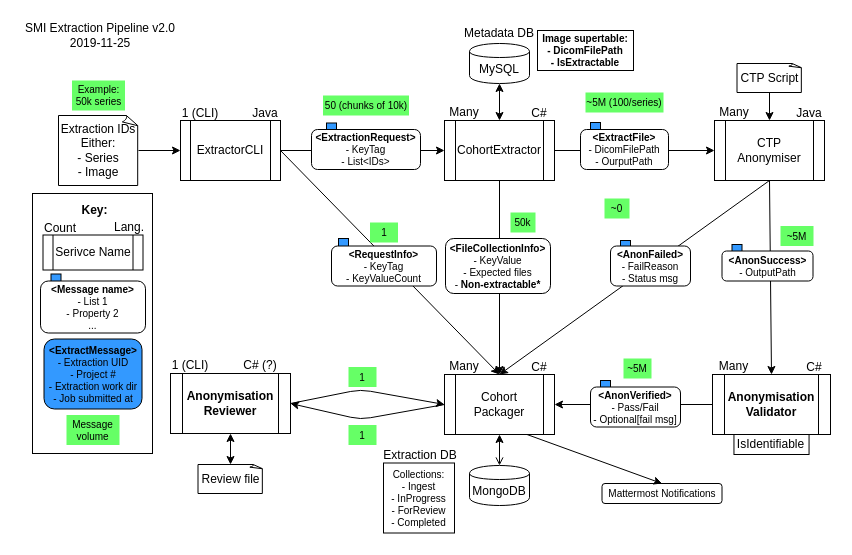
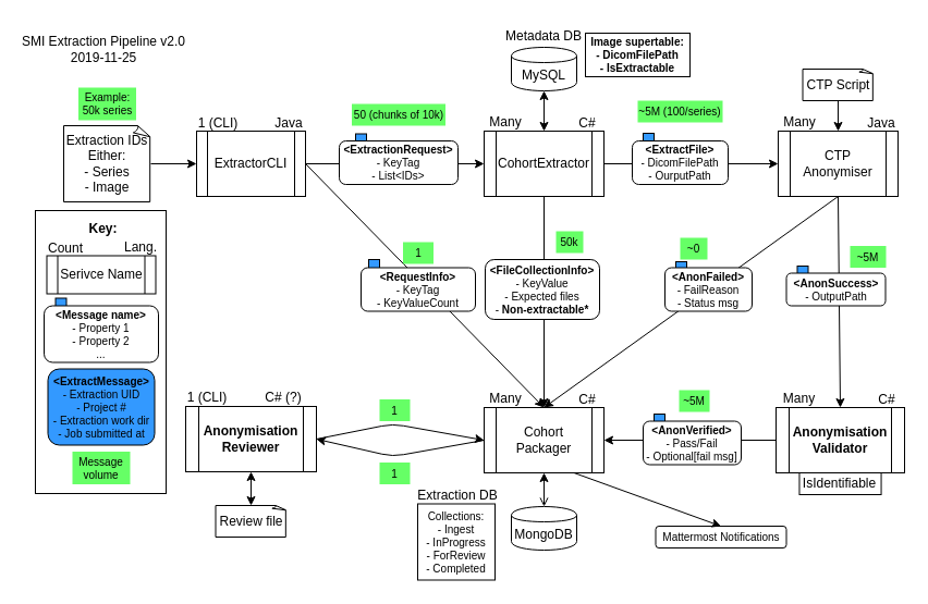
  <mxCell id="0" />
  <mxCell id="1" parent="0" />
  <mxCell id="2" value="" style="rounded=0;whiteSpace=wrap;html=1;fillColor=#3399FF;fontSize=10;" vertex="1" parent="1"><mxGeometry x="600" y="380" width="10" height="20" as="geometry" /></mxCell>
  <mxCell id="3" value="" style="rounded=0;whiteSpace=wrap;html=1;fillColor=#3399FF;fontSize=10;" vertex="1" parent="1"><mxGeometry x="731.5" y="244" width="10" height="20" as="geometry" /></mxCell>
  <mxCell id="4" value="" style="rounded=0;whiteSpace=wrap;html=1;fillColor=#3399FF;fontSize=10;" vertex="1" parent="1"><mxGeometry x="620" y="240" width="10" height="20" as="geometry" /></mxCell>
  <mxCell id="5" value="" style="rounded=0;whiteSpace=wrap;html=1;fillColor=#3399FF;fontSize=10;" vertex="1" parent="1"><mxGeometry x="338" y="238" width="10" height="20" as="geometry" /></mxCell>
  <mxCell id="6" value="" style="rounded=0;whiteSpace=wrap;html=1;fillColor=#3399FF;fontSize=10;" vertex="1" parent="1"><mxGeometry x="590" y="122" width="10" height="20" as="geometry" /></mxCell>
  <mxCell id="7" value="" style="rounded=0;whiteSpace=wrap;html=1;fillColor=#3399FF;fontSize=10;" vertex="1" parent="1"><mxGeometry x="326" y="122.5" width="10" height="20" as="geometry" /></mxCell>
- <mxCell id="8" value="SMI Extraction Pipeline v2.0&lt;br&gt;2019-11-25" style="text;html=1;strokeColor=none;fillColor=none;align=center;verticalAlign=middle;whiteSpace=wrap;rounded=0;" vertex="1" parent="1"><mxGeometry y="20" width="160" height="30" as="geometry" x="20" /></mxCell>
+ <mxCell id="8" value="SMI Extraction Pipeline v2.0&lt;br&gt;2019-11-25" style="text;html=1;strokeColor=none;fillColor=none;align=center;verticalAlign=middle;whiteSpace=wrap;rounded=0;" vertex="1" parent="1"><mxGeometry x="15" y="30" width="160" height="30" as="geometry" /></mxCell>
  <mxCell id="9" value="Extraction IDs&lt;br&gt;Either:&lt;br&gt;- Series&lt;br&gt;- Image" style="whiteSpace=wrap;html=1;shape=mxgraph.basic.document" vertex="1" parent="1"><mxGeometry x="58" y="115" width="80" height="70" as="geometry" /></mxCell>
  <mxCell id="10" value="" style="group" vertex="1" connectable="0" parent="1"><mxGeometry x="714" y="105" width="110" height="75" as="geometry" /></mxCell>
  <mxCell id="11" value="" style="group" vertex="1" connectable="0" parent="10"><mxGeometry width="110" height="75" as="geometry" /></mxCell>
  <mxCell id="12" value="CTP Anonymiser" style="shape=process;whiteSpace=wrap;html=1;backgroundOutline=1;" vertex="1" parent="11"><mxGeometry y="15" width="110" height="60" as="geometry" /></mxCell>
  <mxCell id="13" value="Java" style="text;html=1;strokeColor=none;fillColor=none;align=center;verticalAlign=middle;whiteSpace=wrap;rounded=0;" vertex="1" parent="11"><mxGeometry x="80" width="30" height="15" as="geometry" /></mxCell>
  <mxCell id="14" value="Many" style="text;html=1;strokeColor=none;fillColor=none;align=center;verticalAlign=middle;whiteSpace=wrap;rounded=0;" vertex="1" parent="11"><mxGeometry y="0.5" width="40" height="13" as="geometry" /></mxCell>
  <mxCell id="15" value="" style="group" vertex="1" connectable="0" parent="1"><mxGeometry x="180" y="105" width="100" height="75" as="geometry" /></mxCell>
  <mxCell id="16" value="" style="group" vertex="1" connectable="0" parent="15"><mxGeometry width="100" height="75" as="geometry" /></mxCell>
  <mxCell id="17" value="ExtractorCLI" style="shape=process;whiteSpace=wrap;html=1;backgroundOutline=1;" vertex="1" parent="16"><mxGeometry y="15" width="100" height="60" as="geometry" /></mxCell>
  <mxCell id="18" value="Java" style="text;html=1;strokeColor=none;fillColor=none;align=center;verticalAlign=middle;whiteSpace=wrap;rounded=0;" vertex="1" parent="16"><mxGeometry x="70" width="30" height="15" as="geometry" /></mxCell>
  <mxCell id="19" value="1 (CLI)" style="text;html=1;strokeColor=none;fillColor=none;align=center;verticalAlign=middle;whiteSpace=wrap;rounded=0;" vertex="1" parent="16"><mxGeometry y="2.5" width="40" height="10" as="geometry" /></mxCell>
  <mxCell id="20" value="" style="group" vertex="1" connectable="0" parent="1"><mxGeometry x="170" y="358" width="120" height="75" as="geometry" /></mxCell>
  <mxCell id="21" value="" style="group;fontStyle=4" vertex="1" connectable="0" parent="20"><mxGeometry width="120" height="75" as="geometry" /></mxCell>
  <mxCell id="22" value="" style="group" vertex="1" connectable="0" parent="21"><mxGeometry width="120" height="75" as="geometry" /></mxCell>
  <mxCell id="23" value="&lt;b&gt;Anonymisation&lt;br&gt;Reviewer&lt;/b&gt;" style="shape=process;whiteSpace=wrap;html=1;backgroundOutline=1;" vertex="1" parent="22"><mxGeometry y="15" width="120" height="60" as="geometry" /></mxCell>
  <mxCell id="24" value="C# (?)" style="text;html=1;strokeColor=none;fillColor=none;align=center;verticalAlign=middle;whiteSpace=wrap;rounded=0;" vertex="1" parent="22"><mxGeometry x="70" y="-1" width="40" height="15" as="geometry" /></mxCell>
  <mxCell id="25" value="1 (CLI)" style="text;html=1;strokeColor=none;fillColor=none;align=center;verticalAlign=middle;whiteSpace=wrap;rounded=0;" vertex="1" parent="22"><mxGeometry y="0.5" width="40" height="13" as="geometry" /></mxCell>
  <mxCell id="26" value="" style="group" vertex="1" connectable="0" parent="1"><mxGeometry x="444" y="359" width="110" height="75" as="geometry" /></mxCell>
  <mxCell id="27" value="" style="group" vertex="1" connectable="0" parent="26"><mxGeometry width="110" height="75" as="geometry" /></mxCell>
  <mxCell id="28" value="" style="group" vertex="1" connectable="0" parent="27"><mxGeometry width="110" height="75" as="geometry" /></mxCell>
  <mxCell id="29" value="Cohort Packager" style="shape=process;whiteSpace=wrap;html=1;backgroundOutline=1;" vertex="1" parent="28"><mxGeometry y="15" width="110" height="60" as="geometry" /></mxCell>
  <mxCell id="30" value="C#" style="text;html=1;strokeColor=none;fillColor=none;align=center;verticalAlign=middle;whiteSpace=wrap;rounded=0;" vertex="1" parent="28"><mxGeometry x="80" width="30" height="15" as="geometry" /></mxCell>
  <mxCell id="31" value="Many" style="text;html=1;strokeColor=none;fillColor=none;align=center;verticalAlign=middle;whiteSpace=wrap;rounded=0;" vertex="1" parent="28"><mxGeometry y="0.5" width="40" height="13" as="geometry" /></mxCell>
  <mxCell id="32" value="" style="group" vertex="1" connectable="0" parent="1"><mxGeometry x="459" y="23" width="80" height="60" as="geometry" /></mxCell>
  <mxCell id="33" value="" style="group" vertex="1" connectable="0" parent="32"><mxGeometry width="80" height="60" as="geometry" /></mxCell>
  <mxCell id="34" value="MySQL" style="shape=cylinder;whiteSpace=wrap;html=1;boundedLbl=1;backgroundOutline=1;" vertex="1" parent="33"><mxGeometry x="10" y="20" width="60" height="40" as="geometry" /></mxCell>
  <mxCell id="35" value="Metadata DB" style="text;html=1;strokeColor=none;fillColor=none;align=center;verticalAlign=middle;whiteSpace=wrap;rounded=0;" vertex="1" parent="33"><mxGeometry width="80" height="20" as="geometry" /></mxCell>
  <mxCell id="36" value="" style="group" vertex="1" connectable="0" parent="1"><mxGeometry x="444" y="105" width="110" height="75" as="geometry" /></mxCell>
  <mxCell id="37" value="" style="group" vertex="1" connectable="0" parent="36"><mxGeometry width="110" height="75" as="geometry" /></mxCell>
  <mxCell id="38" value="" style="group" vertex="1" connectable="0" parent="37"><mxGeometry width="110" height="75" as="geometry" /></mxCell>
  <mxCell id="39" value="CohortExtractor" style="shape=process;whiteSpace=wrap;html=1;backgroundOutline=1;" vertex="1" parent="38"><mxGeometry y="15" width="110" height="60" as="geometry" /></mxCell>
  <mxCell id="40" value="C#" style="text;html=1;strokeColor=none;fillColor=none;align=center;verticalAlign=middle;whiteSpace=wrap;rounded=0;" vertex="1" parent="38"><mxGeometry x="80" width="30" height="15" as="geometry" /></mxCell>
  <mxCell id="41" value="Many" style="text;html=1;strokeColor=none;fillColor=none;align=center;verticalAlign=middle;whiteSpace=wrap;rounded=0;" vertex="1" parent="38"><mxGeometry y="0.5" width="40" height="13" as="geometry" /></mxCell>
  <mxCell id="42" value="CTP Script" style="whiteSpace=wrap;html=1;shape=mxgraph.basic.document" vertex="1" parent="1"><mxGeometry x="736.5" y="63" width="65" height="29" as="geometry" /></mxCell>
  <mxCell id="43" value="" style="group" vertex="1" connectable="0" parent="1"><mxGeometry x="712" y="359" width="118" height="95" as="geometry" /></mxCell>
  <mxCell id="44" value="" style="group" vertex="1" connectable="0" parent="43"><mxGeometry width="118" height="75" as="geometry" /></mxCell>
  <mxCell id="45" value="" style="group" vertex="1" connectable="0" parent="44"><mxGeometry width="118" height="75" as="geometry" /></mxCell>
  <mxCell id="46" value="" style="group" vertex="1" connectable="0" parent="45"><mxGeometry width="118" height="75" as="geometry" /></mxCell>
  <mxCell id="47" value="&lt;b&gt;Anonymisation&lt;br&gt;Validator&lt;/b&gt;" style="shape=process;whiteSpace=wrap;html=1;backgroundOutline=1;" vertex="1" parent="46"><mxGeometry y="15" width="118" height="60" as="geometry" /></mxCell>
  <mxCell id="48" value="C#" style="text;html=1;strokeColor=none;fillColor=none;align=center;verticalAlign=middle;whiteSpace=wrap;rounded=0;" vertex="1" parent="46"><mxGeometry x="85.818" width="32.182" height="15" as="geometry" /></mxCell>
  <mxCell id="49" value="Many" style="text;html=1;strokeColor=none;fillColor=none;align=center;verticalAlign=middle;whiteSpace=wrap;rounded=0;" vertex="1" parent="46"><mxGeometry y="0.5" width="42.909" height="13" as="geometry" /></mxCell>
  <mxCell id="50" value="IsIdentifiable" style="rounded=0;whiteSpace=wrap;html=1;" vertex="1" parent="43"><mxGeometry x="21.455" y="75" width="75.091" height="20" as="geometry" /></mxCell>
  <mxCell id="51" value="" style="group" vertex="1" connectable="0" parent="1"><mxGeometry x="459" y="439" width="80" height="80" as="geometry" /></mxCell>
  <mxCell id="52" value="" style="group" vertex="1" connectable="0" parent="51"><mxGeometry width="80" height="60" as="geometry" /></mxCell>
  <mxCell id="53" value="" style="group" vertex="1" connectable="0" parent="52"><mxGeometry width="80" height="60" as="geometry" /></mxCell>
  <mxCell id="54" value="" style="group" vertex="1" connectable="0" parent="53"><mxGeometry width="80" height="60" as="geometry" /></mxCell>
  <mxCell id="55" value="" style="group" vertex="1" connectable="0" parent="54"><mxGeometry x="10" y="26" width="60" height="40" as="geometry" /></mxCell>
  <mxCell id="56" value="MongoDB" style="shape=cylinder;whiteSpace=wrap;html=1;boundedLbl=1;backgroundOutline=1;" vertex="1" parent="55"><mxGeometry width="60" height="40" as="geometry" /></mxCell>
  <mxCell id="57" value="Extraction DB" style="text;html=1;strokeColor=none;fillColor=none;align=center;verticalAlign=middle;whiteSpace=wrap;rounded=0;" vertex="1" parent="51"><mxGeometry x="-79" y="5.5" width="80" height="20" as="geometry" /></mxCell>
  <mxCell id="58" value="" style="endArrow=classic;html=1;exitX=1;exitY=0.5;exitDx=0;exitDy=0;entryX=0;entryY=0.5;entryDx=0;entryDy=0;" edge="1" parent="1" source="17" target="39"><mxGeometry width="50" height="50" relative="1" as="geometry"><mxPoint x="260" y="273" as="sourcePoint" /><mxPoint x="310" y="223" as="targetPoint" /></mxGeometry></mxCell>
  <mxCell id="59" value="" style="endArrow=classic;html=1;exitX=1;exitY=0.5;exitDx=0;exitDy=0;entryX=0;entryY=0.5;entryDx=0;entryDy=0;" edge="1" parent="1" source="39" target="12"><mxGeometry width="50" height="50" relative="1" as="geometry"><mxPoint x="470" y="273" as="sourcePoint" /><mxPoint x="520" y="223" as="targetPoint" /></mxGeometry></mxCell>
  <mxCell id="60" value="" style="endArrow=classic;html=1;exitX=0.5;exitY=1;exitDx=0;exitDy=0;entryX=0.5;entryY=0;entryDx=0;entryDy=0;" edge="1" parent="1" source="12" target="47"><mxGeometry width="50" height="50" relative="1" as="geometry"><mxPoint x="464" y="303" as="sourcePoint" /><mxPoint x="514" y="253" as="targetPoint" /></mxGeometry></mxCell>
  <mxCell id="61" value="" style="endArrow=classic;html=1;exitX=0;exitY=0.5;exitDx=0;exitDy=0;entryX=1;entryY=0.5;entryDx=0;entryDy=0;" edge="1" parent="1" source="47" target="29"><mxGeometry width="50" height="50" relative="1" as="geometry"><mxPoint x="430" y="319" as="sourcePoint" /><mxPoint x="480" y="269" as="targetPoint" /></mxGeometry></mxCell>
  <mxCell id="62" value="" style="endArrow=classic;html=1;entryX=0.5;entryY=0;entryDx=0;entryDy=0;exitX=0.5;exitY=1;exitDx=0;exitDy=0;" edge="1" parent="1" source="39" target="29"><mxGeometry width="50" height="50" relative="1" as="geometry"><mxPoint x="394" y="233" as="sourcePoint" /><mxPoint x="524" y="183" as="targetPoint" /></mxGeometry></mxCell>
  <mxCell id="63" value="" style="endArrow=classic;html=1;exitX=0.5;exitY=1;exitDx=0;exitDy=0;entryX=0.5;entryY=0;entryDx=0;entryDy=0;" edge="1" parent="1" source="12" target="29"><mxGeometry width="50" height="50" relative="1" as="geometry"><mxPoint x="330" y="283" as="sourcePoint" /><mxPoint x="380" y="233" as="targetPoint" /></mxGeometry></mxCell>
  <mxCell id="64" value="" style="endArrow=classic;html=1;entryX=0.5;entryY=0;entryDx=0;entryDy=0;" edge="1" parent="1" target="29"><mxGeometry width="50" height="50" relative="1" as="geometry"><mxPoint x="280" y="150" as="sourcePoint" /><mxPoint x="440" y="233" as="targetPoint" /></mxGeometry></mxCell>
  <mxCell id="65" value="" style="endArrow=classic;html=1;exitX=0;exitY=0.5;exitDx=0;exitDy=0;entryX=1;entryY=0.5;entryDx=0;entryDy=0;" edge="1" parent="1" source="29" target="23"><mxGeometry width="50" height="50" relative="1" as="geometry"><mxPoint x="330" y="509" as="sourcePoint" /><mxPoint x="380" y="459" as="targetPoint" /><Array as="points"><mxPoint x="360" y="419" /></Array></mxGeometry></mxCell>
  <mxCell id="66" value="" style="endArrow=classic;html=1;exitX=1;exitY=0.5;exitDx=0;exitDy=0;entryX=0;entryY=0.5;entryDx=0;entryDy=0;" edge="1" parent="1" source="23" target="29"><mxGeometry width="50" height="50" relative="1" as="geometry"><mxPoint x="200" y="549" as="sourcePoint" /><mxPoint x="250" y="499" as="targetPoint" /><Array as="points"><mxPoint x="360" y="389" /></Array></mxGeometry></mxCell>
  <mxCell id="67" value="" style="endArrow=classic;startArrow=classic;html=1;exitX=0.5;exitY=1;exitDx=0;exitDy=0;entryX=0.5;entryY=0;entryDx=0;entryDy=0;" edge="1" parent="1" source="34" target="39"><mxGeometry width="50" height="50" relative="1" as="geometry"><mxPoint x="254" y="543" as="sourcePoint" /><mxPoint x="304" y="493" as="targetPoint" /></mxGeometry></mxCell>
  <mxCell id="68" value="" style="endArrow=open;startArrow=classic;html=1;exitX=0.5;exitY=1;exitDx=0;exitDy=0;entryX=0.5;entryY=0;entryDx=0;entryDy=0;" edge="1" parent="1" source="29" target="56"><mxGeometry width="50" height="50" relative="1" as="geometry"><mxPoint x="354" y="569" as="sourcePoint" /><mxPoint x="404" y="519" as="targetPoint" /></mxGeometry></mxCell>
  <mxCell id="69" value="" style="endArrow=classic;html=1;exitX=0.5;exitY=1;exitDx=0;exitDy=0;exitPerimeter=0;entryX=0.5;entryY=0;entryDx=0;entryDy=0;" edge="1" parent="1" source="42" target="12"><mxGeometry width="50" height="50" relative="1" as="geometry"><mxPoint x="554" y="633" as="sourcePoint" /><mxPoint x="604" y="583" as="targetPoint" /></mxGeometry></mxCell>
  <mxCell id="70" value="&lt;b&gt;&amp;lt;ExtractionRequest&amp;gt;&lt;br&gt;&lt;/b&gt;- KeyTag&lt;br&gt;- List&amp;lt;IDs&amp;gt;" style="rounded=1;whiteSpace=wrap;html=1;fontSize=10;" vertex="1" parent="1"><mxGeometry x="311" y="129" width="109" height="40" as="geometry" /></mxCell>
  <mxCell id="71" value="&lt;b&gt;&amp;lt;ExtractFile&amp;gt;&lt;/b&gt;&lt;br&gt;- DicomFilePath&lt;br&gt;- OurputPath" style="rounded=1;whiteSpace=wrap;html=1;fontSize=10;" vertex="1" parent="1"><mxGeometry x="580" y="129" width="88" height="40" as="geometry" /></mxCell>
  <mxCell id="72" value="&lt;b&gt;&amp;lt;AnonFailed&amp;gt;&lt;/b&gt;&lt;br&gt;- FailReason&lt;br&gt;- Status msg" style="rounded=1;whiteSpace=wrap;html=1;fontSize=10;" vertex="1" parent="1"><mxGeometry x="610" y="245.5" width="80" height="40" as="geometry" /></mxCell>
  <mxCell id="73" value="&lt;b&gt;&amp;lt;AnonSuccess&amp;gt;&lt;/b&gt;&lt;br&gt;- OutputPath" style="rounded=1;whiteSpace=wrap;html=1;fontSize=10;" vertex="1" parent="1"><mxGeometry x="721.5" y="250.5" width="91" height="30" as="geometry" /></mxCell>
  <mxCell id="74" value="&lt;b&gt;&amp;lt;AnonVerified&amp;gt;&lt;/b&gt;&lt;br&gt;- Pass/Fail&lt;br&gt;- Optional[fail msg]" style="rounded=1;whiteSpace=wrap;html=1;fontSize=10;" vertex="1" parent="1"><mxGeometry x="590" y="386.5" width="90" height="40" as="geometry" /></mxCell>
  <mxCell id="75" value="&lt;b&gt;&amp;lt;FileCollectionInfo&amp;gt;&lt;/b&gt;&lt;br&gt;- KeyValue&lt;br&gt;- Expected files&lt;br&gt;- &lt;b&gt;Non-extractable*&lt;/b&gt;" style="rounded=1;whiteSpace=wrap;html=1;fontSize=10;" vertex="1" parent="1"><mxGeometry x="445" y="238" width="105" height="55" as="geometry" /></mxCell>
  <mxCell id="76" value="&lt;b&gt;&amp;lt;RequestInfo&amp;gt;&lt;/b&gt;&lt;br&gt;- KeyTag&lt;br&gt;- KeyValueCount" style="rounded=1;whiteSpace=wrap;html=1;fontSize=10;" vertex="1" parent="1"><mxGeometry x="331" y="245.5" width="105" height="40" as="geometry" /></mxCell>
  <mxCell id="77" value="" style="endArrow=classic;html=1;fontSize=10;exitX=1;exitY=0.5;exitDx=0;exitDy=0;exitPerimeter=0;entryX=0;entryY=0.5;entryDx=0;entryDy=0;" edge="1" parent="1" source="9" target="17"><mxGeometry width="50" height="50" relative="1" as="geometry"><mxPoint x="90" y="333" as="sourcePoint" /><mxPoint x="140" y="283" as="targetPoint" /></mxGeometry></mxCell>
  <mxCell id="78" value="Example:&lt;br&gt;50k series" style="text;html=1;strokeColor=none;fillColor=#66FF66;align=center;verticalAlign=middle;whiteSpace=wrap;rounded=0;fontSize=10;" vertex="1" parent="1"><mxGeometry x="71.5" y="80" width="53" height="30" as="geometry" /></mxCell>
  <mxCell id="79" value="50 (chunks of 10k)" style="text;html=1;strokeColor=none;fillColor=#66FF66;align=center;verticalAlign=middle;whiteSpace=wrap;rounded=0;fontSize=10;" vertex="1" parent="1"><mxGeometry x="322.5" y="95" width="86" height="20" as="geometry" /></mxCell>
  <mxCell id="80" value="~5M (100/series)" style="text;html=1;strokeColor=none;fillColor=#66FF66;align=center;verticalAlign=middle;whiteSpace=wrap;rounded=0;fontSize=10;" vertex="1" parent="1"><mxGeometry x="585" y="92" width="78" height="20" as="geometry" /></mxCell>
- <mxCell id="81" value="~0" style="text;html=1;strokeColor=none;fillColor=#66FF66;align=center;verticalAlign=middle;whiteSpace=wrap;rounded=0;fontSize=10;" vertex="1" parent="1"><mxGeometry x="604" y="198" width="25" height="20" as="geometry" /></mxCell>
+ <mxCell id="81" value="~0" style="text;html=1;strokeColor=none;fillColor=#66FF66;align=center;verticalAlign=middle;whiteSpace=wrap;rounded=0;fontSize=10;" vertex="1" parent="1"><mxGeometry x="624" y="218" width="25" height="20" as="geometry" /></mxCell>
  <mxCell id="82" value="~5M" style="text;html=1;strokeColor=none;fillColor=#66FF66;align=center;verticalAlign=middle;whiteSpace=wrap;rounded=0;fontSize=10;" vertex="1" parent="1"><mxGeometry x="780" y="225.5" width="33" height="20" as="geometry" /></mxCell>
  <mxCell id="83" value="~5M" style="text;html=1;strokeColor=none;fillColor=#66FF66;align=center;verticalAlign=middle;whiteSpace=wrap;rounded=0;fontSize=10;" vertex="1" parent="1"><mxGeometry x="623" y="358" width="28" height="20" as="geometry" /></mxCell>
  <mxCell id="84" value="50k" style="text;html=1;strokeColor=none;fillColor=#66FF66;align=center;verticalAlign=middle;whiteSpace=wrap;rounded=0;fontSize=10;" vertex="1" parent="1"><mxGeometry x="510" y="212" width="25" height="20" as="geometry" /></mxCell>
  <mxCell id="85" value="" style="group" vertex="1" connectable="0" parent="1"><mxGeometry x="40" y="199.5" width="105.0" height="245" as="geometry" /></mxCell>
  <mxCell id="86" value="&lt;b&gt;&lt;font style=&quot;font-size: 12px&quot;&gt;Key:&lt;/font&gt;&lt;/b&gt;" style="text;html=1;strokeColor=none;fillColor=none;align=center;verticalAlign=middle;whiteSpace=wrap;rounded=0;fontSize=10;" vertex="1" parent="85"><mxGeometry x="17.5" width="73" height="20" as="geometry" /></mxCell>
  <mxCell id="87" value="" style="group" vertex="1" connectable="0" parent="85"><mxGeometry y="20" width="105.0" height="225" as="geometry" /></mxCell>
  <mxCell id="88" value="&lt;b&gt;&amp;lt;ExtractMessage&amp;gt;&lt;br&gt;&lt;/b&gt;- Extraction UID&lt;br&gt;- Project #&lt;br&gt;- Extraction work dir&lt;br&gt;- Job submitted at" style="rounded=1;whiteSpace=wrap;html=1;fontSize=10;fillColor=#3399FF;" vertex="1" parent="87"><mxGeometry x="3.5" y="119" width="98" height="70" as="geometry" /></mxCell>
  <mxCell id="89" value="Message volume" style="text;html=1;strokeColor=none;fillColor=#66FF66;align=center;verticalAlign=middle;whiteSpace=wrap;rounded=0;fontSize=10;" vertex="1" parent="87"><mxGeometry x="26.0" y="195" width="53" height="30" as="geometry" /></mxCell>
  <mxCell id="90" value="" style="group" vertex="1" connectable="0" parent="87"><mxGeometry x="2.5" width="100" height="75" as="geometry" /></mxCell>
  <mxCell id="91" value="" style="group" vertex="1" connectable="0" parent="90"><mxGeometry width="100" height="50" as="geometry" /></mxCell>
  <mxCell id="92" value="Serivce Name" style="shape=process;whiteSpace=wrap;html=1;backgroundOutline=1;" vertex="1" parent="91"><mxGeometry y="15" width="100" height="35" as="geometry" /></mxCell>
  <mxCell id="93" value="Lang." style="text;html=1;strokeColor=none;fillColor=none;align=center;verticalAlign=middle;whiteSpace=wrap;rounded=0;" vertex="1" parent="91"><mxGeometry x="71" width="30" height="15" as="geometry" /></mxCell>
  <mxCell id="94" value="Count" style="text;html=1;strokeColor=none;fillColor=none;align=center;verticalAlign=middle;whiteSpace=wrap;rounded=0;" vertex="1" parent="91"><mxGeometry x="-3" y="3.5" width="40" height="10" as="geometry" /></mxCell>
  <mxCell id="95" value="" style="group" vertex="1" connectable="0" parent="87"><mxGeometry y="54" width="105" height="59" as="geometry" /></mxCell>
  <mxCell id="96" value="" style="rounded=0;whiteSpace=wrap;html=1;fillColor=#3399FF;fontSize=10;" vertex="1" parent="95"><mxGeometry x="10.5" width="10" height="20" as="geometry" /></mxCell>
- <mxCell id="97" value="&lt;b&gt;&amp;lt;Message name&amp;gt;&lt;/b&gt;&lt;br&gt;- List 1&lt;br&gt;- Property 2&lt;br&gt;..." style="rounded=1;whiteSpace=wrap;html=1;fontSize=10;" vertex="1" parent="95"><mxGeometry y="7" width="105" height="52" as="geometry" /></mxCell>
+ <mxCell id="97" value="&lt;b&gt;&amp;lt;Message name&amp;gt;&lt;/b&gt;&lt;br&gt;- Property 1&lt;br&gt;- Property 2&lt;br&gt;..." style="rounded=1;whiteSpace=wrap;html=1;fontSize=10;" vertex="1" parent="95"><mxGeometry y="7" width="105" height="52" as="geometry" /></mxCell>
  <mxCell id="98" value="" style="rounded=0;whiteSpace=wrap;html=1;strokeColor=#000000;fillColor=none;fontSize=10;" vertex="1" parent="1"><mxGeometry x="32" y="193" width="120" height="260" as="geometry" /></mxCell>
  <mxCell id="99" value="1" style="text;html=1;strokeColor=none;fillColor=#66FF66;align=center;verticalAlign=middle;whiteSpace=wrap;rounded=0;fontSize=10;" vertex="1" parent="1"><mxGeometry x="348" y="424.5" width="28" height="20" as="geometry" /></mxCell>
  <mxCell id="100" value="1" style="text;html=1;strokeColor=none;fillColor=#66FF66;align=center;verticalAlign=middle;whiteSpace=wrap;rounded=0;fontSize=10;" vertex="1" parent="1"><mxGeometry x="348" y="366.5" width="28" height="20" as="geometry" /></mxCell>
  <mxCell id="101" value="1" style="text;html=1;strokeColor=none;fillColor=#66FF66;align=center;verticalAlign=middle;whiteSpace=wrap;rounded=0;fontSize=10;" vertex="1" parent="1"><mxGeometry x="369.5" y="222" width="28" height="20" as="geometry" /></mxCell>
  <mxCell id="102" value="&lt;span style=&quot;white-space: normal&quot;&gt;Mattermost Notifications&lt;/span&gt;" style="rounded=1;whiteSpace=wrap;html=1;strokeColor=#000000;fillColor=none;fontSize=10;" vertex="1" parent="1"><mxGeometry x="601.5" y="483" width="120" height="20" as="geometry" /></mxCell>
  <mxCell id="103" value="" style="endArrow=classic;html=1;fontSize=10;exitX=0.75;exitY=1;exitDx=0;exitDy=0;entryX=0.5;entryY=0;entryDx=0;entryDy=0;" edge="1" parent="1" source="29" target="102"><mxGeometry width="50" height="50" relative="1" as="geometry"><mxPoint x="580" y="473" as="sourcePoint" /><mxPoint x="200" y="523" as="targetPoint" /></mxGeometry></mxCell>
  <mxCell id="104" value="Collections:&lt;br&gt;- Ingest&lt;br&gt;- InProgress&lt;br&gt;- ForReview&lt;br&gt;- Completed" style="rounded=0;whiteSpace=wrap;html=1;strokeColor=#000000;fillColor=none;fontSize=10;" vertex="1" parent="1"><mxGeometry x="383" y="462.5" width="71" height="70" as="geometry" /></mxCell>
  <mxCell id="105" value="&lt;b&gt;Image supertable:&lt;br&gt;- DicomFilePath&lt;br&gt;- IsExtractable&lt;/b&gt;" style="rounded=0;whiteSpace=wrap;html=1;strokeColor=#000000;fillColor=none;fontSize=10;" vertex="1" parent="1"><mxGeometry x="537" y="30" width="96" height="40" as="geometry" /></mxCell>
  <mxCell id="106" value="Review file" style="whiteSpace=wrap;html=1;shape=mxgraph.basic.document" vertex="1" parent="1"><mxGeometry x="197.5" y="464" width="65" height="29" as="geometry" /></mxCell>
  <mxCell id="107" value="" style="endArrow=classic;startArrow=classic;html=1;fontSize=10;exitX=0.5;exitY=1;exitDx=0;exitDy=0;entryX=0.5;entryY=0;entryDx=0;entryDy=0;entryPerimeter=0;" edge="1" parent="1" source="23" target="106"><mxGeometry width="50" height="50" relative="1" as="geometry"><mxPoint x="120" y="575" as="sourcePoint" /><mxPoint x="170" y="525" as="targetPoint" /></mxGeometry></mxCell>
